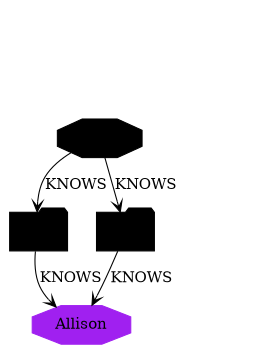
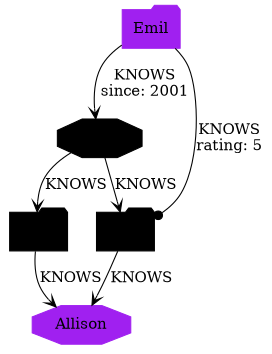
  digraph {
    rankdir=TB
    node [color=black shape=folder style=filled]
    edge [arrowhead=vee]
+   n1 [color=purple label=Emil]
    n2 [label=Johan shape=octagon]
    n3 [label=Ian]
    n4 [label=Rik]
    n5 [color=purple label=Allison shape=octagon]
+   n1 -> n2 [label="KNOWS\nsince: 2001"]
+   n1 -> n3 [label="KNOWS\nrating: 5" arrowhead=dot]
    n2 -> n3 [label=KNOWS]
    n2 -> n4 [label=KNOWS]
    n3 -> n5 [label=KNOWS]
    n4 -> n5 [label=KNOWS]
  }
